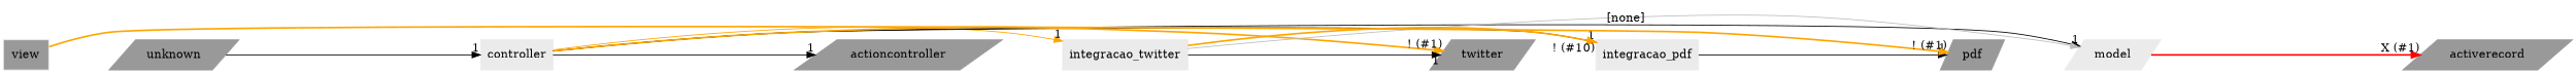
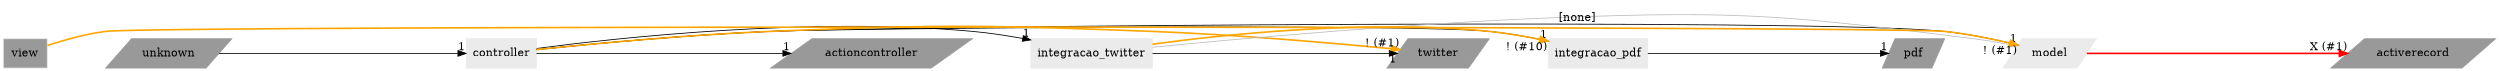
  digraph {
    nodesep=1
    splines=true
    node [color=gray92 shape=parallelogram style=filled]
    edge [color=black headlabel=1 minlen=2 style=filled]
    n1 [label=controller shape=rectangle]
    n2 [label=model]
    n3 [label=integracao_twitter shape=rectangle]
    n4 [label=integracao_pdf shape=rectangle]
    n5 [color=gray60 label=actioncontroller]
    n6 [color=gray60 label=twitter]
    n7 [fillcolor=gray60 label=view shape=rectangle]
    n8 [color=gray60 label=activerecord]
    n9 [color=gray60 label=pdf]
    n10 [color=gray60 label=unknown]
    subgraph sub_1 {
      color=black
      label=Internal
      rank=same
      n1
      n2
      n3
      n4
      n5
      n6
      n7
      n8
      n9
    }
    subgraph sub_2 {
      color=black
      label=External
      rank=same
      n5
      n6
      n8
      n9
      n10
    }
    n1 -> n2
-   n1 -> n3 [color=orange]
+   n1 -> n3
    n1 -> n4
    n1 -> n5
    n1 -> n6 [color=orange headlabel="! (#1)" style=bold]
    n2 -> n8 [color=red headlabel="X (#1)" style=bold]
    n3 -> n2 [color=gray74 label="[none]" headlabel=""]
    n3 -> n4 [color=orange headlabel="! (#10)" style=bold]
    n3 -> n6
    n4 -> n9
-   n7 -> n9 [color=orange headlabel="! (#1)" style=bold]
+   n7 -> n2 [color=orange headlabel="! (#1)" style=bold]
    n10 -> n1
  }
